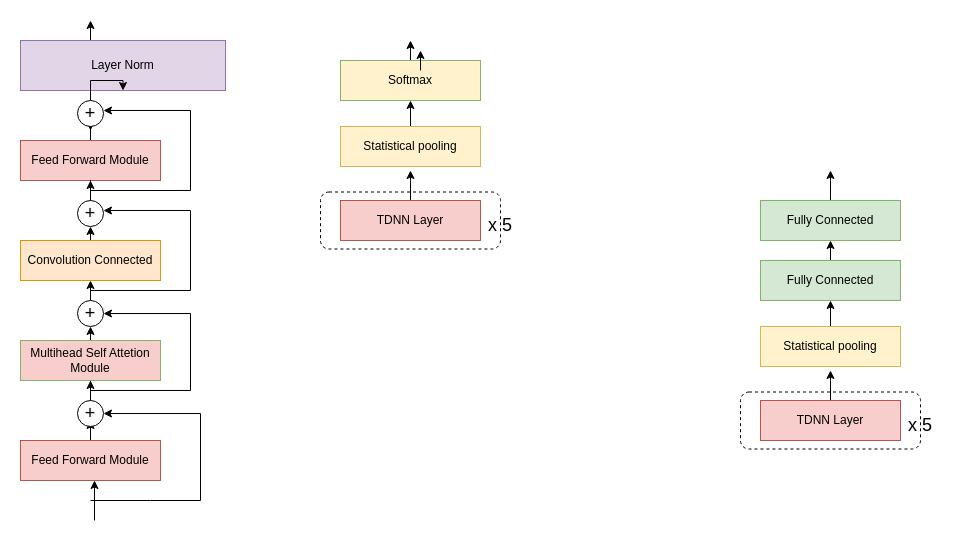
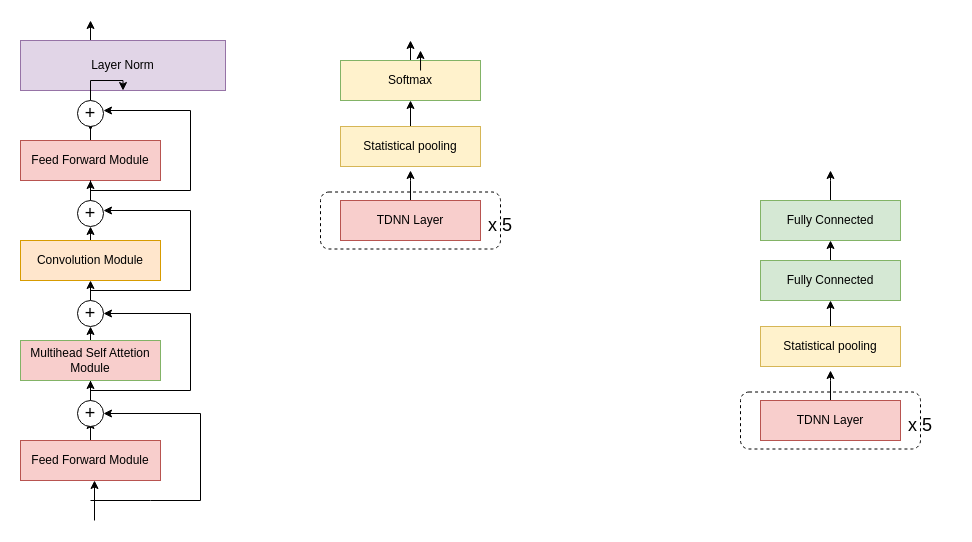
  <mxCell id="0" />
  <mxCell id="1" parent="0" />
  <mxCell id="2" style="edgeStyle=orthogonalEdgeStyle;rounded=0;orthogonalLoop=1;jettySize=auto;html=1;exitX=0.5;exitY=0;exitDx=0;exitDy=0;fontSize=18;" edge="1" parent="1" source="3"><mxGeometry relative="1" as="geometry"><mxPoint x="90" y="420" as="targetPoint" /></mxGeometry></mxCell>
  <mxCell id="3" value="Feed Forward Module" style="rounded=0;whiteSpace=wrap;html=1;fillColor=#f8cecc;strokeColor=#b85450;" vertex="1" parent="1"><mxGeometry x="20" y="440" width="140" height="40" as="geometry" /></mxCell>
  <mxCell id="4" style="edgeStyle=orthogonalEdgeStyle;rounded=0;orthogonalLoop=1;jettySize=auto;html=1;fontSize=18;" edge="1" parent="1" source="6" target="8"><mxGeometry relative="1" as="geometry" /></mxCell>
  <mxCell id="5" style="edgeStyle=orthogonalEdgeStyle;rounded=0;orthogonalLoop=1;jettySize=auto;html=1;entryX=1;entryY=0.5;entryDx=0;entryDy=0;fontSize=18;" edge="1" parent="1" target="16"><mxGeometry relative="1" as="geometry"><mxPoint x="90" y="390" as="sourcePoint" /><Array as="points"><mxPoint x="190" y="390" /><mxPoint x="190" y="313" /></Array></mxGeometry></mxCell>
  <mxCell id="6" value="&lt;font style=&quot;font-size: 18px&quot;&gt;+&lt;/font&gt;" style="ellipse;whiteSpace=wrap;html=1;aspect=fixed;" vertex="1" parent="1"><mxGeometry x="77" y="400" width="26" height="26" as="geometry" /></mxCell>
  <mxCell id="7" style="edgeStyle=orthogonalEdgeStyle;rounded=0;orthogonalLoop=1;jettySize=auto;html=1;exitX=0.5;exitY=0;exitDx=0;exitDy=0;entryX=0.5;entryY=1;entryDx=0;entryDy=0;fontSize=18;" edge="1" parent="1" source="8" target="16"><mxGeometry relative="1" as="geometry" /></mxCell>
  <mxCell id="8" value="Multihead Self Attetion Module" style="rounded=0;whiteSpace=wrap;html=1;fillColor=#f8cecc;strokeColor=#82b366;" vertex="1" parent="1"><mxGeometry x="20" y="340" width="140" height="40" as="geometry" /></mxCell>
  <mxCell id="9" style="edgeStyle=orthogonalEdgeStyle;rounded=0;orthogonalLoop=1;jettySize=auto;html=1;exitX=0.5;exitY=0;exitDx=0;exitDy=0;entryX=0.5;entryY=1;entryDx=0;entryDy=0;fontSize=18;" edge="1" parent="1" source="10" target="18"><mxGeometry relative="1" as="geometry" /></mxCell>
- <mxCell id="10" value="Convolution Connected" style="rounded=0;whiteSpace=wrap;html=1;fillColor=#ffe6cc;strokeColor=#d79b00;" vertex="1" parent="1"><mxGeometry x="20" y="240" width="140" height="40" as="geometry" /></mxCell>
+ <mxCell id="10" value="Convolution Module" style="rounded=0;whiteSpace=wrap;html=1;fillColor=#ffe6cc;strokeColor=#d79b00;" vertex="1" parent="1"><mxGeometry x="20" y="240" width="140" height="40" as="geometry" /></mxCell>
  <mxCell id="11" style="edgeStyle=orthogonalEdgeStyle;rounded=0;orthogonalLoop=1;jettySize=auto;html=1;fontSize=18;" edge="1" parent="1" source="12"><mxGeometry relative="1" as="geometry"><mxPoint x="90" y="130" as="targetPoint" /></mxGeometry></mxCell>
  <mxCell id="12" value="Feed Forward Module" style="rounded=0;whiteSpace=wrap;html=1;fillColor=#f8cecc;strokeColor=#b85450;" vertex="1" parent="1"><mxGeometry x="20" y="140" width="140" height="40" as="geometry" /></mxCell>
  <mxCell id="13" style="edgeStyle=orthogonalEdgeStyle;rounded=0;orthogonalLoop=1;jettySize=auto;html=1;exitX=0.5;exitY=0;exitDx=0;exitDy=0;fontSize=18;" edge="1" parent="1" source="14"><mxGeometry relative="1" as="geometry"><mxPoint x="90.034" y="20" as="targetPoint" /></mxGeometry></mxCell>
  <mxCell id="14" value="Layer Norm" style="rounded=0;whiteSpace=wrap;html=1;fillColor=#e1d5e7;strokeColor=#9673a6;" vertex="1" parent="1"><mxGeometry x="20" y="40" width="205" height="50" as="geometry" /></mxCell>
  <mxCell id="15" style="edgeStyle=orthogonalEdgeStyle;rounded=0;orthogonalLoop=1;jettySize=auto;html=1;exitX=0.5;exitY=0;exitDx=0;exitDy=0;entryX=0.5;entryY=1;entryDx=0;entryDy=0;fontSize=18;" edge="1" parent="1" source="16" target="10"><mxGeometry relative="1" as="geometry" /></mxCell>
  <mxCell id="16" value="&lt;font style=&quot;font-size: 18px&quot;&gt;+&lt;/font&gt;" style="ellipse;whiteSpace=wrap;html=1;aspect=fixed;" vertex="1" parent="1"><mxGeometry x="77" y="300" width="26" height="26" as="geometry" /></mxCell>
  <mxCell id="17" style="edgeStyle=orthogonalEdgeStyle;rounded=0;orthogonalLoop=1;jettySize=auto;html=1;entryX=0.5;entryY=1;entryDx=0;entryDy=0;fontSize=18;" edge="1" parent="1" source="18" target="12"><mxGeometry relative="1" as="geometry" /></mxCell>
  <mxCell id="18" value="&lt;font style=&quot;font-size: 18px&quot;&gt;+&lt;/font&gt;" style="ellipse;whiteSpace=wrap;html=1;aspect=fixed;" vertex="1" parent="1"><mxGeometry x="77" y="200" width="26" height="26" as="geometry" /></mxCell>
  <mxCell id="19" value="" style="edgeStyle=orthogonalEdgeStyle;rounded=0;orthogonalLoop=1;jettySize=auto;html=1;fontSize=18;" edge="1" parent="1" source="20" target="14"><mxGeometry relative="1" as="geometry" /></mxCell>
  <mxCell id="20" value="&lt;font style=&quot;font-size: 18px&quot;&gt;+&lt;/font&gt;" style="ellipse;whiteSpace=wrap;html=1;aspect=fixed;" vertex="1" parent="1"><mxGeometry x="77" y="100" width="26" height="26" as="geometry" /></mxCell>
  <mxCell id="21" value="" style="endArrow=classic;html=1;rounded=0;fontSize=18;" edge="1" parent="1"><mxGeometry width="50" height="50" relative="1" as="geometry"><mxPoint x="94" y="520" as="sourcePoint" /><mxPoint x="94" y="480" as="targetPoint" /></mxGeometry></mxCell>
  <mxCell id="22" value="" style="endArrow=classic;html=1;rounded=0;fontSize=18;entryX=1;entryY=0.5;entryDx=0;entryDy=0;" edge="1" parent="1" target="6"><mxGeometry width="50" height="50" relative="1" as="geometry"><mxPoint x="90" y="500" as="sourcePoint" /><mxPoint x="120" y="360" as="targetPoint" /><Array as="points"><mxPoint x="150" y="500" /><mxPoint x="200" y="500" /><mxPoint x="200" y="413" /></Array></mxGeometry></mxCell>
  <mxCell id="23" style="edgeStyle=orthogonalEdgeStyle;rounded=0;orthogonalLoop=1;jettySize=auto;html=1;entryX=1;entryY=0.5;entryDx=0;entryDy=0;fontSize=18;" edge="1" parent="1"><mxGeometry relative="1" as="geometry"><mxPoint x="90" y="287" as="sourcePoint" /><mxPoint x="103" y="210" as="targetPoint" /><Array as="points"><mxPoint x="90" y="290" /><mxPoint x="190" y="290" /><mxPoint x="190" y="210" /></Array></mxGeometry></mxCell>
  <mxCell id="24" style="edgeStyle=orthogonalEdgeStyle;rounded=0;orthogonalLoop=1;jettySize=auto;html=1;entryX=1;entryY=0.5;entryDx=0;entryDy=0;fontSize=18;" edge="1" parent="1"><mxGeometry relative="1" as="geometry"><mxPoint x="90" y="187" as="sourcePoint" /><mxPoint x="103" y="110" as="targetPoint" /><Array as="points"><mxPoint x="90" y="190" /><mxPoint x="190" y="190" /><mxPoint x="190" y="110" /></Array></mxGeometry></mxCell>
  <mxCell id="25" value="" style="rounded=1;whiteSpace=wrap;html=1;dashed=1;fontSize=18;" vertex="1" parent="1"><mxGeometry x="320" y="191.5" width="180" height="57" as="geometry" /></mxCell>
  <mxCell id="26" style="edgeStyle=orthogonalEdgeStyle;rounded=0;orthogonalLoop=1;jettySize=auto;html=1;fontSize=18;" edge="1" parent="1" source="27"><mxGeometry relative="1" as="geometry"><mxPoint x="410" y="170" as="targetPoint" /></mxGeometry></mxCell>
  <mxCell id="27" value="TDNN Layer" style="rounded=0;whiteSpace=wrap;html=1;fillColor=#f8cecc;strokeColor=#b85450;" vertex="1" parent="1"><mxGeometry x="340" y="200" width="140" height="40" as="geometry" /></mxCell>
  <mxCell id="28" style="edgeStyle=orthogonalEdgeStyle;rounded=0;orthogonalLoop=1;jettySize=auto;html=1;entryX=0.5;entryY=1;entryDx=0;entryDy=0;fontSize=18;" edge="1" parent="1" source="29" target="32"><mxGeometry relative="1" as="geometry" /></mxCell>
  <mxCell id="29" value="Statistical pooling" style="rounded=0;whiteSpace=wrap;html=1;fillColor=#fff2cc;strokeColor=#d6b656;" vertex="1" parent="1"><mxGeometry x="340" y="126" width="140" height="40" as="geometry" /></mxCell>
  <mxCell id="30" value="x 5" style="text;html=1;strokeColor=none;fillColor=none;align=center;verticalAlign=middle;whiteSpace=wrap;rounded=0;dashed=1;fontSize=18;" vertex="1" parent="1"><mxGeometry x="470" y="210" width="60" height="30" as="geometry" /></mxCell>
  <mxCell id="31" style="edgeStyle=orthogonalEdgeStyle;rounded=0;orthogonalLoop=1;jettySize=auto;html=1;fontSize=18;" edge="1" parent="1" source="32"><mxGeometry relative="1" as="geometry"><mxPoint x="410" y="40" as="targetPoint" /></mxGeometry></mxCell>
  <mxCell id="32" value="Softmax" style="rounded=0;whiteSpace=wrap;html=1;fillColor=#fff2cc;strokeColor=#82b366;" vertex="1" parent="1"><mxGeometry x="340" y="60" width="140" height="40" as="geometry" /></mxCell>
  <mxCell id="33" value="" style="rounded=1;whiteSpace=wrap;html=1;dashed=1;fontSize=18;" vertex="1" parent="1"><mxGeometry x="740" y="391.5" width="180" height="57" as="geometry" /></mxCell>
  <mxCell id="34" style="edgeStyle=orthogonalEdgeStyle;rounded=0;orthogonalLoop=1;jettySize=auto;html=1;fontSize=18;" edge="1" parent="1" source="35"><mxGeometry relative="1" as="geometry"><mxPoint x="830" y="370" as="targetPoint" /></mxGeometry></mxCell>
  <mxCell id="35" value="TDNN Layer" style="rounded=0;whiteSpace=wrap;html=1;fillColor=#f8cecc;strokeColor=#b85450;" vertex="1" parent="1"><mxGeometry x="760" y="400" width="140" height="40" as="geometry" /></mxCell>
  <mxCell id="36" style="edgeStyle=orthogonalEdgeStyle;rounded=0;orthogonalLoop=1;jettySize=auto;html=1;entryX=0.5;entryY=1;entryDx=0;entryDy=0;fontSize=18;" edge="1" parent="1" source="37" target="40"><mxGeometry relative="1" as="geometry" /></mxCell>
  <mxCell id="37" value="Statistical pooling" style="rounded=0;whiteSpace=wrap;html=1;fillColor=#fff2cc;strokeColor=#d6b656;" vertex="1" parent="1"><mxGeometry x="760" y="326" width="140" height="40" as="geometry" /></mxCell>
  <mxCell id="38" value="x 5" style="text;html=1;strokeColor=none;fillColor=none;align=center;verticalAlign=middle;whiteSpace=wrap;rounded=0;dashed=1;fontSize=18;" vertex="1" parent="1"><mxGeometry x="890" y="410" width="60" height="30" as="geometry" /></mxCell>
  <mxCell id="39" style="edgeStyle=orthogonalEdgeStyle;rounded=0;orthogonalLoop=1;jettySize=auto;html=1;fontSize=18;" edge="1" parent="1" source="40"><mxGeometry relative="1" as="geometry"><mxPoint x="830" y="240" as="targetPoint" /></mxGeometry></mxCell>
  <mxCell id="40" value="Fully Connected" style="rounded=0;whiteSpace=wrap;html=1;fillColor=#d5e8d4;strokeColor=#82b366;" vertex="1" parent="1"><mxGeometry x="760" y="260" width="140" height="40" as="geometry" /></mxCell>
  <mxCell id="41" style="edgeStyle=orthogonalEdgeStyle;rounded=0;orthogonalLoop=1;jettySize=auto;html=1;fontSize=18;" edge="1" parent="1" source="42"><mxGeometry relative="1" as="geometry"><mxPoint x="830" y="170" as="targetPoint" /></mxGeometry></mxCell>
  <mxCell id="42" value="Fully Connected" style="rounded=0;whiteSpace=wrap;html=1;fillColor=#d5e8d4;strokeColor=#82b366;" vertex="1" parent="1"><mxGeometry x="760" y="200" width="140" height="40" as="geometry" /></mxCell>
  <mxCell id="43" style="edgeStyle=orthogonalEdgeStyle;rounded=0;orthogonalLoop=1;jettySize=auto;html=1;fontSize=18;" edge="1" parent="1"><mxGeometry relative="1" as="geometry"><mxPoint x="420" y="50" as="targetPoint" /><mxPoint x="420.059" y="70" as="sourcePoint" /></mxGeometry></mxCell>
